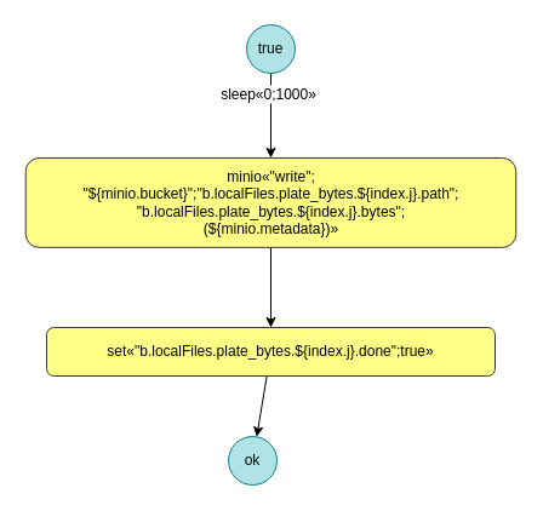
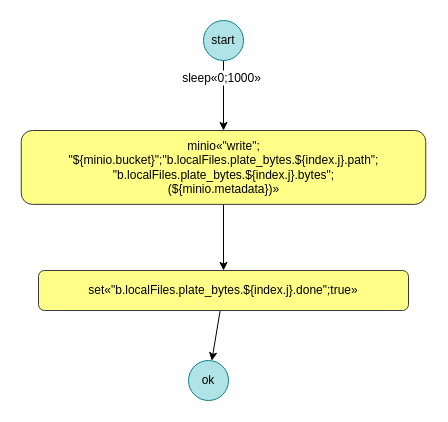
  <mxCell id="0" />
  <mxCell id="1" parent="0" />
  <mxCell id="2" style="edgeStyle=none;html=1;entryX=0.5;entryY=0;entryDx=0;entryDy=0;" parent="1" source="4" target="9" edge="1"><mxGeometry relative="1" as="geometry"><mxPoint x="223" y="150" as="targetPoint" /></mxGeometry></mxCell>
  <mxCell id="3" value="sleep«0;1000»" style="edgeLabel;align=center;verticalAlign=middle;resizable=0;points=[];fontSize=12;" vertex="1" connectable="0" parent="2"><mxGeometry x="-0.533" y="-2" relative="1" as="geometry"><mxPoint as="offset" /></mxGeometry></mxCell>
- <mxCell id="4" value="true" style="ellipse;whiteSpace=wrap;fillColor=#b0e3e6;strokeColor=#0e8088;fontColor=#050505;" parent="1" vertex="1"><mxGeometry x="203" y="20" width="40" height="40" as="geometry" /></mxCell>
+ <mxCell id="4" value="start" style="ellipse;whiteSpace=wrap;fillColor=#b0e3e6;strokeColor=#0e8088;fontColor=#050505;" parent="1" vertex="1"><mxGeometry x="203" y="20" width="40" height="40" as="geometry" /></mxCell>
  <mxCell id="5" value="ok" style="ellipse;whiteSpace=wrap;fillColor=#b0e3e6;strokeColor=#0e8088;fontColor=#000000;" parent="1" vertex="1"><mxGeometry x="188" y="360" width="40" height="40" as="geometry" /></mxCell>
  <mxCell id="6" style="edgeStyle=none;html=1;entryX=0.5;entryY=0;entryDx=0;entryDy=0;exitX=0.5;exitY=1;exitDx=0;exitDy=0;" parent="1" source="9" target="8" edge="1"><mxGeometry relative="1" as="geometry"><mxPoint x="223" y="190" as="sourcePoint" /></mxGeometry></mxCell>
  <mxCell id="7" style="edgeStyle=none;html=1;fontSize=12;" parent="1" source="8" target="5" edge="1"><mxGeometry relative="1" as="geometry" /></mxCell>
  <mxCell id="8" value="set«&quot;b.localFiles.plate_bytes.${index.j}.done&quot;;true»" style="rounded=1;whiteSpace=wrap;fillColor=#ffff88;strokeColor=#36393d;fontColor=#000000;" parent="1" vertex="1"><mxGeometry x="38" y="270" width="370" height="40" as="geometry" /></mxCell>
  <mxCell id="9" value="minio«&quot;write&quot;;&#10;&quot;${minio.bucket}&quot;;&quot;b.localFiles.plate_bytes.${index.j}.path&quot;;&#10;&quot;b.localFiles.plate_bytes.${index.j}.bytes&quot;;&#10;(${minio.metadata})»" style="rounded=1;whiteSpace=wrap;fillColor=#ffff88;strokeColor=#36393d;fontColor=#000000;" parent="1" vertex="1"><mxGeometry x="20.74" y="130" width="404.52" height="73.86" as="geometry" /></mxCell>
